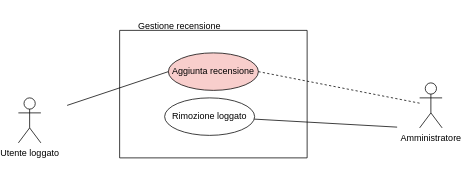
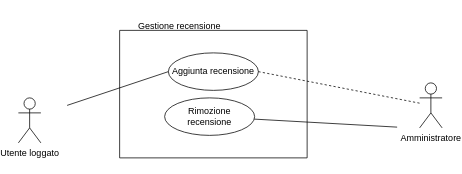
  <mxCell id="0" />
  <mxCell id="1" parent="0" />
- <mxCell id="2" value="Rimozione loggato" style="ellipse;whiteSpace=wrap;html=1;" vertex="1" parent="1"><mxGeometry x="215" y="130" width="120" height="50" as="geometry" /></mxCell>
+ <mxCell id="2" value="Rimozione recensione" style="ellipse;whiteSpace=wrap;html=1;" vertex="1" parent="1"><mxGeometry x="215" y="130" width="120" height="50" as="geometry" /></mxCell>
  <mxCell id="3" value="Utente loggato" style="shape=umlActor;verticalLabelPosition=bottom;verticalAlign=top;html=1;outlineConnect=0;" vertex="1" parent="1"><mxGeometry x="20" y="130" width="30" height="60" as="geometry" /></mxCell>
  <mxCell id="4" value="" style="swimlane;startSize=0;" vertex="1" parent="1"><mxGeometry x="155" y="40" width="250" height="170" as="geometry" /></mxCell>
- <mxCell id="5" value="Aggiunta recensione" style="ellipse;whiteSpace=wrap;html=1;fillColor=#f8cecc;" vertex="1" parent="4"><mxGeometry x="65" y="30" width="120" height="50" as="geometry" /></mxCell>
+ <mxCell id="5" value="Aggiunta recensione" style="ellipse;whiteSpace=wrap;html=1;" vertex="1" parent="4"><mxGeometry x="65" y="30" width="120" height="50" as="geometry" /></mxCell>
  <mxCell id="6" value="Gestione recensione" style="text;html=1;strokeColor=none;fillColor=none;align=center;verticalAlign=middle;whiteSpace=wrap;rounded=0;" vertex="1" parent="1"><mxGeometry x="175" width="120" height="30" as="geometry" y="20" /></mxCell>
  <mxCell id="7" value="Amministratore" style="shape=umlActor;verticalLabelPosition=bottom;verticalAlign=top;html=1;outlineConnect=0;" vertex="1" parent="1"><mxGeometry x="555" y="110" width="30" height="60" as="geometry" /></mxCell>
  <mxCell id="8" value="" style="endArrow=none;html=1;rounded=0;entryX=0;entryY=0.5;entryDx=0;entryDy=0;" edge="1" parent="1" target="5"><mxGeometry width="50" height="50" relative="1" as="geometry"><mxPoint x="85" y="140" as="sourcePoint" /><mxPoint x="335" y="260" as="targetPoint" /></mxGeometry></mxCell>
  <mxCell id="9" value="" style="endArrow=none;html=1;rounded=0;exitX=1;exitY=0.5;exitDx=0;exitDy=0;dashed=1;" edge="1" parent="1" source="5" target="7"><mxGeometry width="50" height="50" relative="1" as="geometry"><mxPoint x="324.484" y="210.862" as="sourcePoint" /><mxPoint x="335" y="230" as="targetPoint" /></mxGeometry></mxCell>
  <mxCell id="10" value="" style="endArrow=none;html=1;rounded=0;" edge="1" parent="1" source="2"><mxGeometry width="50" height="50" relative="1" as="geometry"><mxPoint x="335" y="295" as="sourcePoint" /><mxPoint x="525" y="169" as="targetPoint" /></mxGeometry></mxCell>
